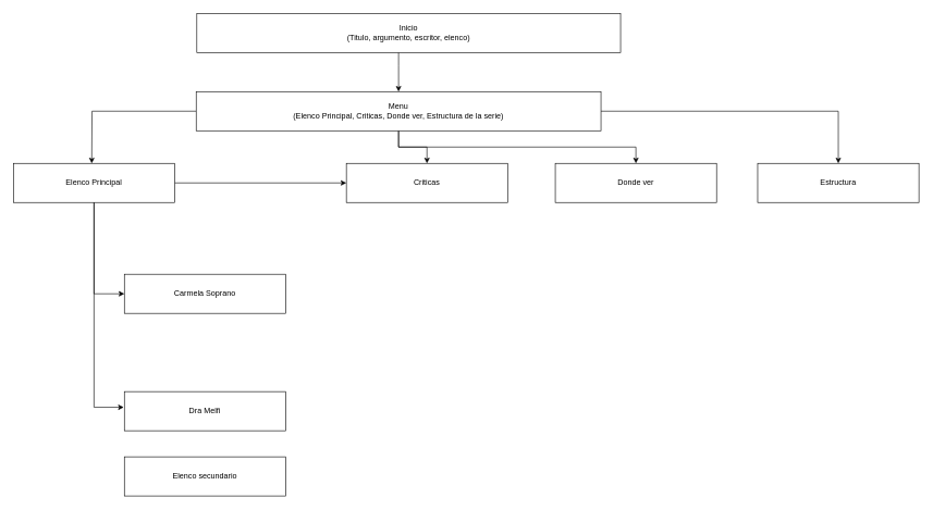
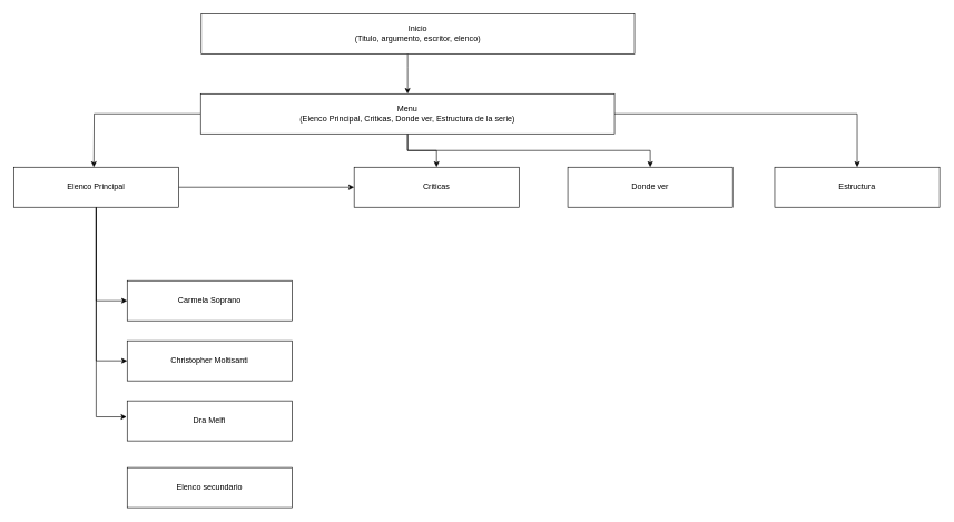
  <mxCell id="0" />
  <mxCell id="1" parent="0" />
  <mxCell id="2" style="edgeStyle=orthogonalEdgeStyle;rounded=0;orthogonalLoop=1;jettySize=auto;html=1;entryX=0.5;entryY=0;entryDx=0;entryDy=0;" parent="1" source="3" target="8" edge="1"><mxGeometry relative="1" as="geometry"><Array as="points"><mxPoint x="610" y="100" /><mxPoint x="610" y="100" /></Array></mxGeometry></mxCell>
  <mxCell id="3" value="Inicio&lt;div&gt;(Titulo, argumento, escritor, elenco)&lt;/div&gt;" style="rounded=0;whiteSpace=wrap;html=1;" parent="1" vertex="1"><mxGeometry x="301" y="20" width="649" height="60" as="geometry" /></mxCell>
  <mxCell id="4" style="edgeStyle=orthogonalEdgeStyle;rounded=0;orthogonalLoop=1;jettySize=auto;html=1;" parent="1" source="8" edge="1"><mxGeometry relative="1" as="geometry"><mxPoint x="140" y="250" as="targetPoint" /></mxGeometry></mxCell>
  <mxCell id="5" style="edgeStyle=orthogonalEdgeStyle;rounded=0;orthogonalLoop=1;jettySize=auto;html=1;entryX=0.5;entryY=0;entryDx=0;entryDy=0;" parent="1" source="8" target="18" edge="1"><mxGeometry relative="1" as="geometry" /></mxCell>
  <mxCell id="6" style="edgeStyle=orthogonalEdgeStyle;rounded=0;orthogonalLoop=1;jettySize=auto;html=1;entryX=0.5;entryY=0;entryDx=0;entryDy=0;" parent="1" source="8" target="19" edge="1"><mxGeometry relative="1" as="geometry" /></mxCell>
  <mxCell id="7" style="edgeStyle=orthogonalEdgeStyle;rounded=0;orthogonalLoop=1;jettySize=auto;html=1;" parent="1" source="8" target="20" edge="1"><mxGeometry relative="1" as="geometry" /></mxCell>
  <mxCell id="8" value="Menu&lt;div&gt;(Elenco Principal, Criticas, Donde ver, Estructura de la serie)&lt;/div&gt;" style="rounded=0;whiteSpace=wrap;html=1;" parent="1" vertex="1"><mxGeometry x="300" y="140" width="620" height="60" as="geometry" /></mxCell>
  <mxCell id="9" style="edgeStyle=orthogonalEdgeStyle;rounded=0;orthogonalLoop=1;jettySize=auto;html=1;entryX=0;entryY=0.5;entryDx=0;entryDy=0;" parent="1" source="12" target="13" edge="1"><mxGeometry relative="1" as="geometry" /></mxCell>
+ <mxCell id="10" style="edgeStyle=orthogonalEdgeStyle;rounded=0;orthogonalLoop=1;jettySize=auto;html=1;entryX=0;entryY=0.5;entryDx=0;entryDy=0;" parent="1" source="12" target="14" edge="1"><mxGeometry relative="1" as="geometry" /></mxCell>
  <mxCell id="11" style="edgeStyle=orthogonalEdgeStyle;rounded=0;orthogonalLoop=1;jettySize=auto;html=1;" parent="1" source="12" target="18" edge="1"><mxGeometry relative="1" as="geometry" /></mxCell>
  <mxCell id="12" value="Elenco Principal" style="rounded=0;whiteSpace=wrap;html=1;" parent="1" vertex="1"><mxGeometry x="20" y="250" width="247" height="60" as="geometry" /></mxCell>
  <mxCell id="13" value="Carmela Soprano" style="rounded=0;whiteSpace=wrap;html=1;" parent="1" vertex="1"><mxGeometry x="190" y="420" width="247" height="60" as="geometry" /></mxCell>
+ <mxCell id="14" value="Christopher Moltisanti" style="rounded=0;whiteSpace=wrap;html=1;" parent="1" vertex="1"><mxGeometry x="190" y="510" width="247" height="60" as="geometry" /></mxCell>
  <mxCell id="15" value="Dra Melfi" style="rounded=0;whiteSpace=wrap;html=1;" parent="1" vertex="1"><mxGeometry x="190" y="600" width="247" height="60" as="geometry" /></mxCell>
  <mxCell id="16" value="Elenco secundario" style="rounded=0;whiteSpace=wrap;html=1;" parent="1" vertex="1"><mxGeometry x="190" y="700" width="247" height="60" as="geometry" /></mxCell>
  <mxCell id="17" style="edgeStyle=orthogonalEdgeStyle;rounded=0;orthogonalLoop=1;jettySize=auto;html=1;entryX=-0.004;entryY=0.4;entryDx=0;entryDy=0;entryPerimeter=0;" parent="1" source="12" target="15" edge="1"><mxGeometry relative="1" as="geometry" /></mxCell>
  <mxCell id="18" value="Criticas" style="rounded=0;whiteSpace=wrap;html=1;" parent="1" vertex="1"><mxGeometry x="530" y="250" width="247" height="60" as="geometry" /></mxCell>
  <mxCell id="19" value="Donde ver" style="rounded=0;whiteSpace=wrap;html=1;" parent="1" vertex="1"><mxGeometry x="850" y="250" width="247" height="60" as="geometry" /></mxCell>
  <mxCell id="20" value="Estructura" style="rounded=0;whiteSpace=wrap;html=1;" parent="1" vertex="1"><mxGeometry x="1160" y="250" width="247" height="60" as="geometry" /></mxCell>
